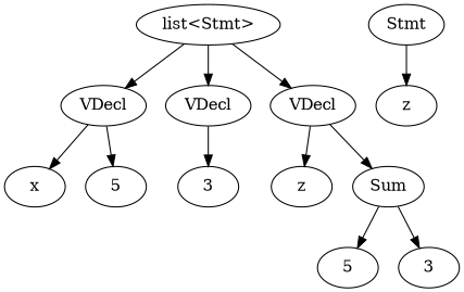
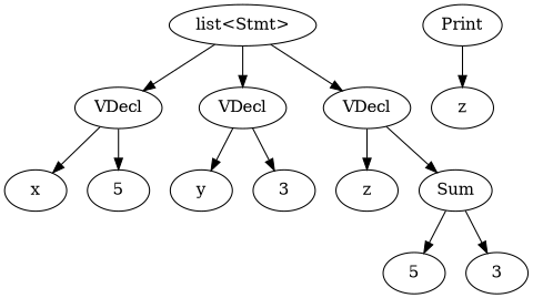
  digraph {
    node [shape=ellipse]
    n1 [label="list<Stmt>"]
    n2 [label=VDecl]
    n3 [label=VDecl]
    n4 [label=VDecl]
    n5 [label=x]
    n6 [label=5]
+   n7 [label=y]
    n8 [label=3]
    n9 [label=z]
    n10 [label=Sum]
-   n11 [label=Stmt]
+   n11 [label=Print]
    n12 [label=z]
    n13 [label=5]
    n14 [label=3]
    n1 -> n2
    n1 -> n3
    n1 -> n4
    n2 -> n5
    n2 -> n6
+   n3 -> n7
    n3 -> n8
    n4 -> n9
    n4 -> n10
    n10 -> n13
    n10 -> n14
    n11 -> n12
  }
